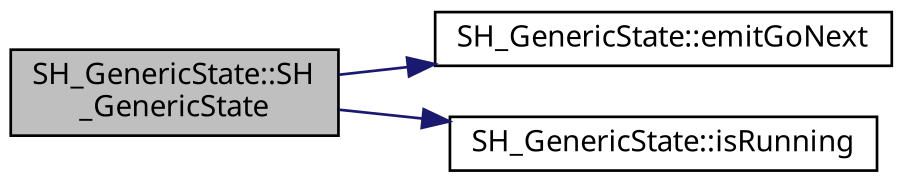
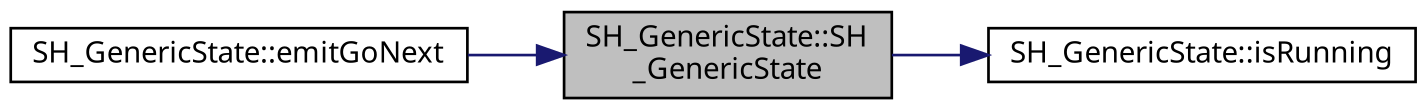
  digraph {
    fontname="Noto Sans"
    rankdir=LR
    node [color=black fontname="Noto Sans" fontsize=11 shape=record]
    edge [color=midnightblue fontname="Noto Sans" fontsize=11 labelfontname=Verdana labelfontsize=11 style=solid]
    n1 [fillcolor=grey75 fontcolor=black height=0.2 label="SH_GenericState::SH\l_GenericState" style=filled width=0.4]
    n2 [height=0.2 label="SH_GenericState::emitGoNext" width=0.4]
    n3 [height=0.2 label="SH_GenericState::isRunning" width=0.4]
-   n1 -> n2
+   n2 -> n1
    n1 -> n3
  }
